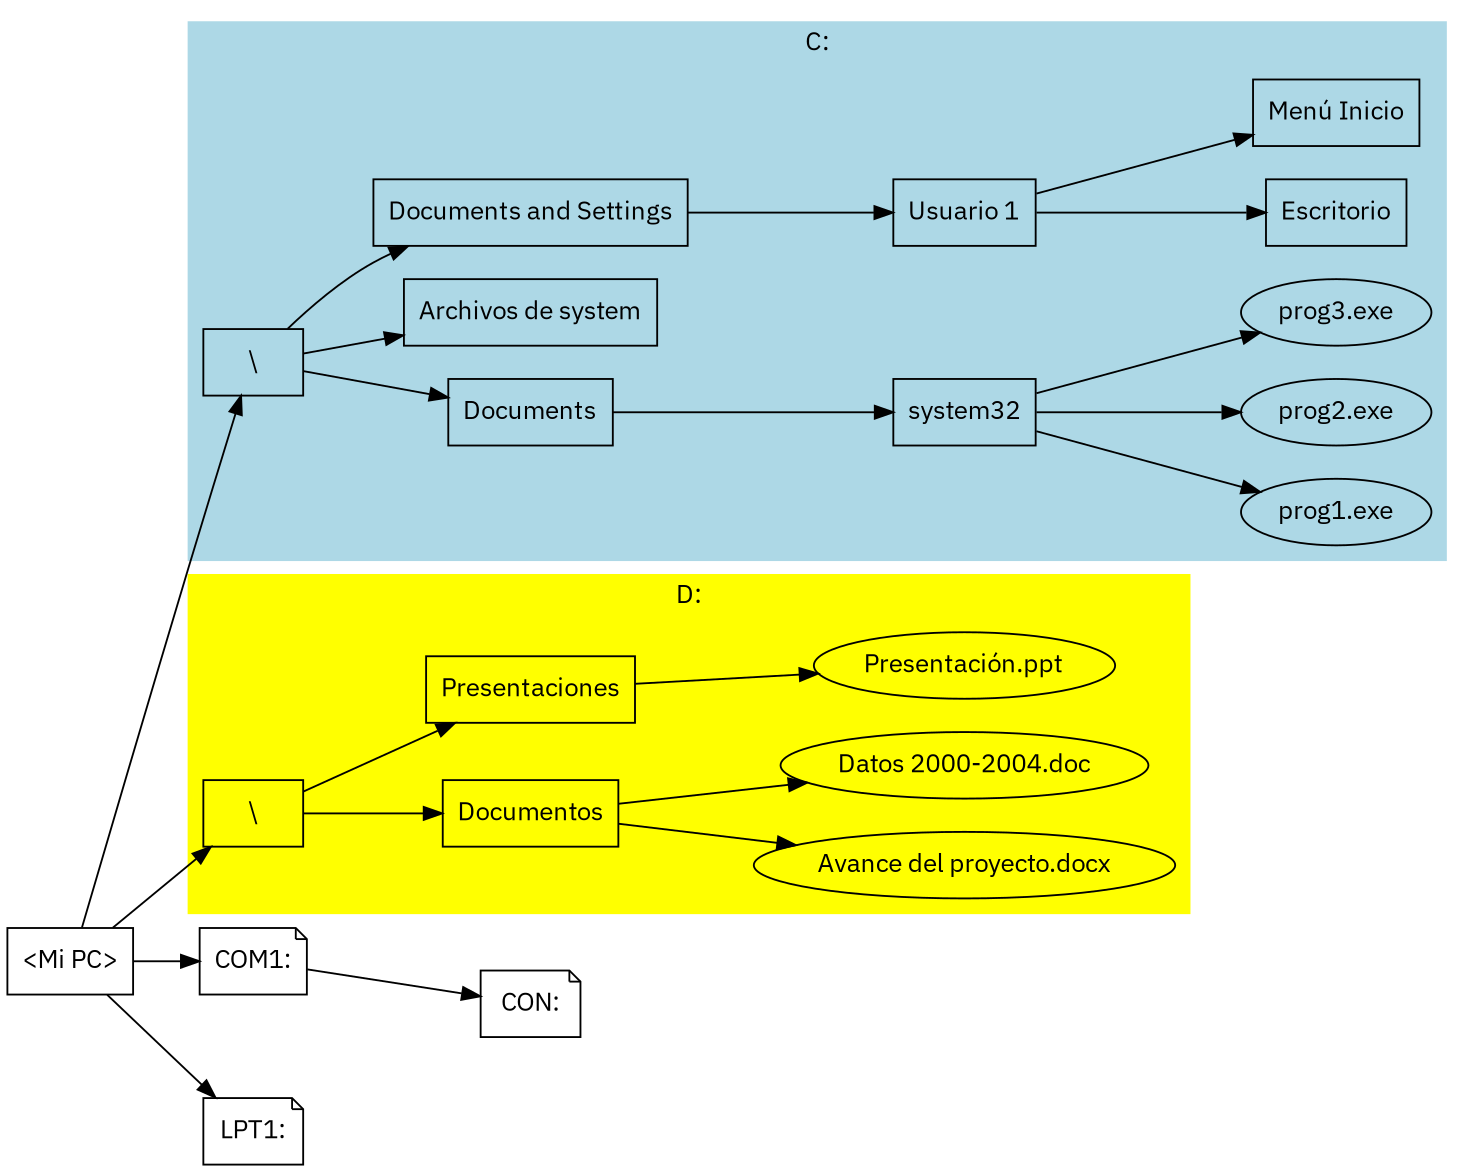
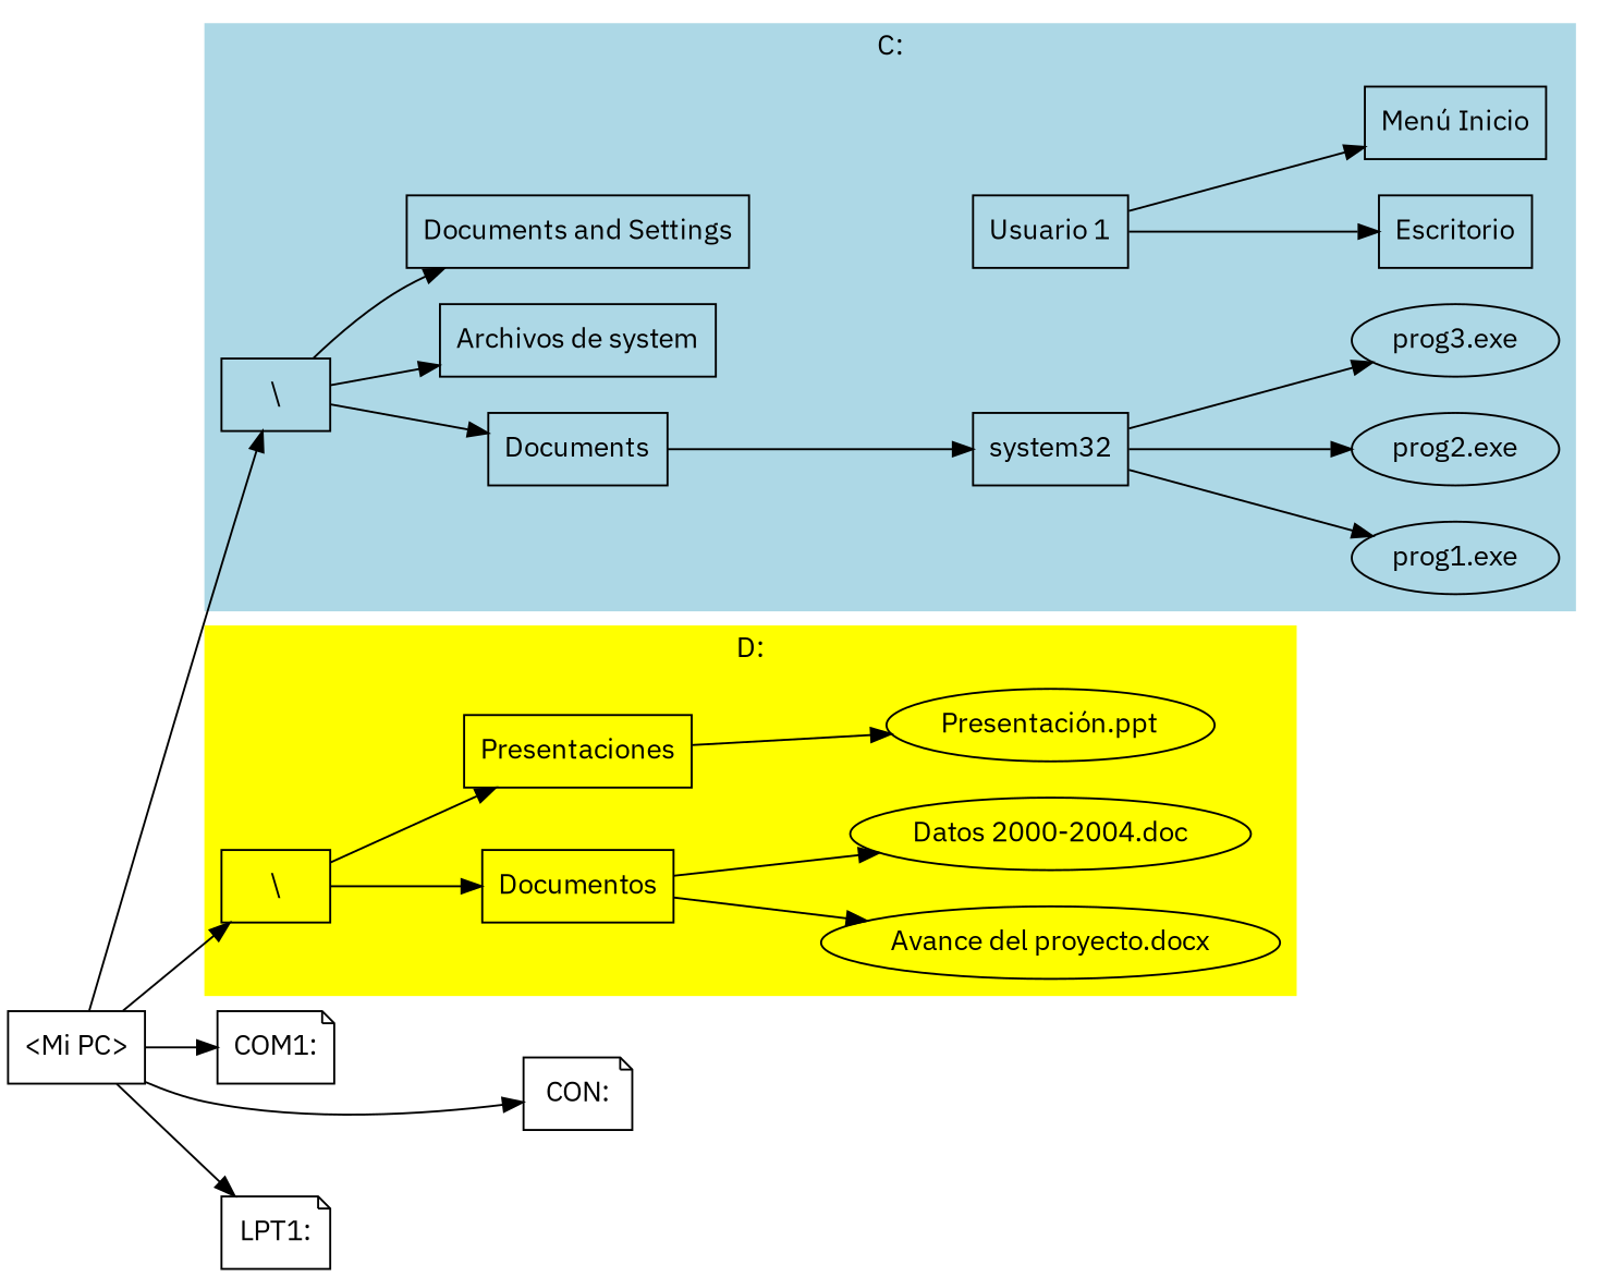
  digraph {
    fontname="IBM Plex Sans"
    rankdir=LR
    node [fontname="IBM Plex Sans" shape=box]
    edge [fontname="IBM Plex Sans"]
    n1 [label="\\"]
    n2 [label=Documents]
    n3 [label="Archivos de system"]
    n4 [label="Documents and Settings"]
    system32
    n6 [label="Usuario 1"]
    n7 [label=Escritorio]
    n8 [label="Menú Inicio"]
    n9 [label="prog1.exe" shape=""]
    n10 [label="prog2.exe" shape=""]
    n11 [label="prog3.exe" shape=""]
    n12 [label="\\"]
    n13 [label=Documentos]
    n14 [label=Presentaciones]
    n15 [label="Avance del proyecto.docx" shape=""]
    n16 [label="Datos 2000-2004.doc" shape=""]
    n17 [label="Presentación.ppt" shape=""]
    n18 [label="<Mi PC>"]
    n19 [label="COM1:" shape=note]
    n20 [label="CON:" shape=note]
    n21 [label="LPT1:" shape=note]
    subgraph cluster_1 {
      color=lightblue
      label="C:"
      style=filled
      n1
      n2
      n3
      n4
      system32
      n6
      n7
      n8
      n9
      n10
      n11
    }
    subgraph cluster_2 {
      color=yellow
      label="D:"
      style=filled
      n12
      n13
      n14
      n15
      n16
      n17
    }
    n1 -> n2
    n1 -> n3
    n1 -> n4
    n2 -> system32
-   n4 -> n6
    system32 -> n9
    system32 -> n10
    system32 -> n11
    n6 -> n7
    n6 -> n8
    n12 -> n13
    n12 -> n14
    n13 -> n15
    n13 -> n16
    n14 -> n17
    n18 -> n1
    n18 -> n12
    n18 -> n19
-   n19 -> n20
+   n18 -> n20
    n18 -> n21
  }
